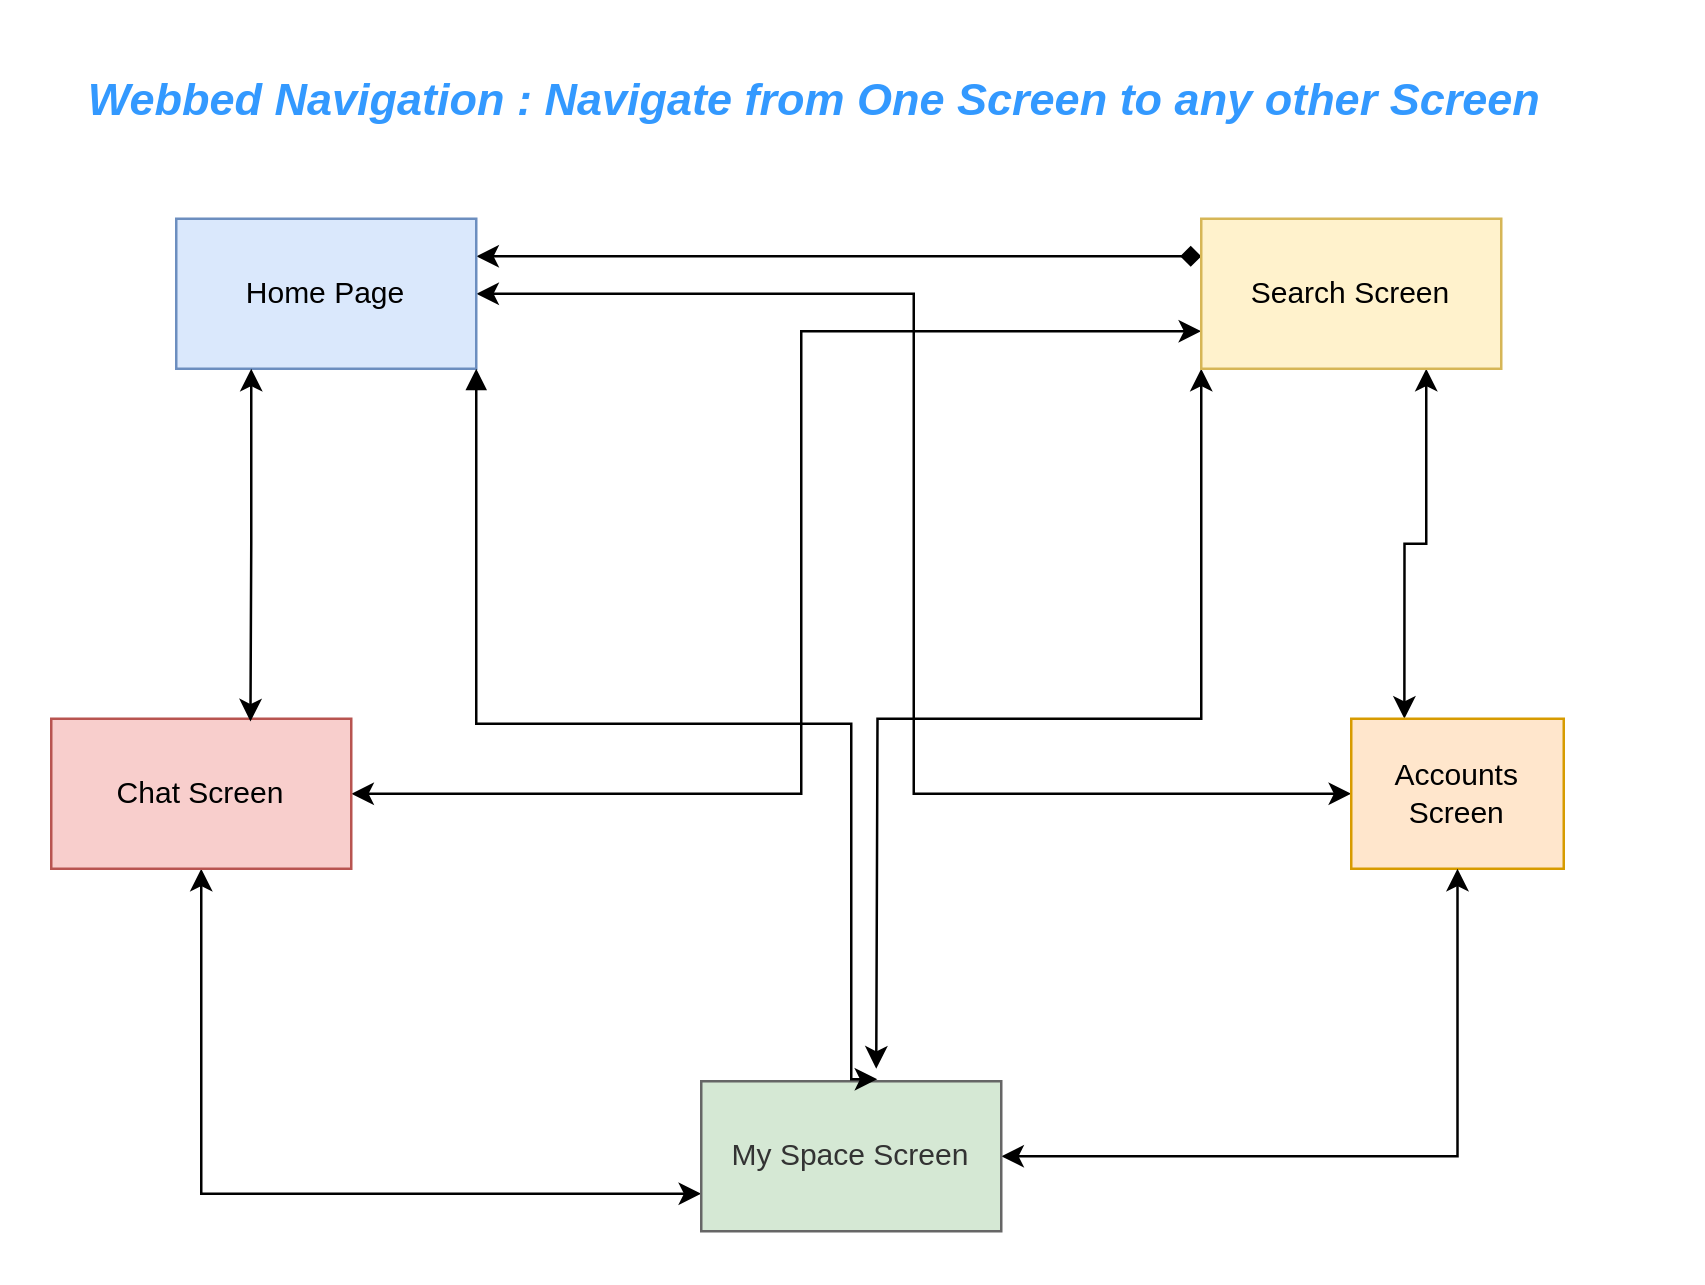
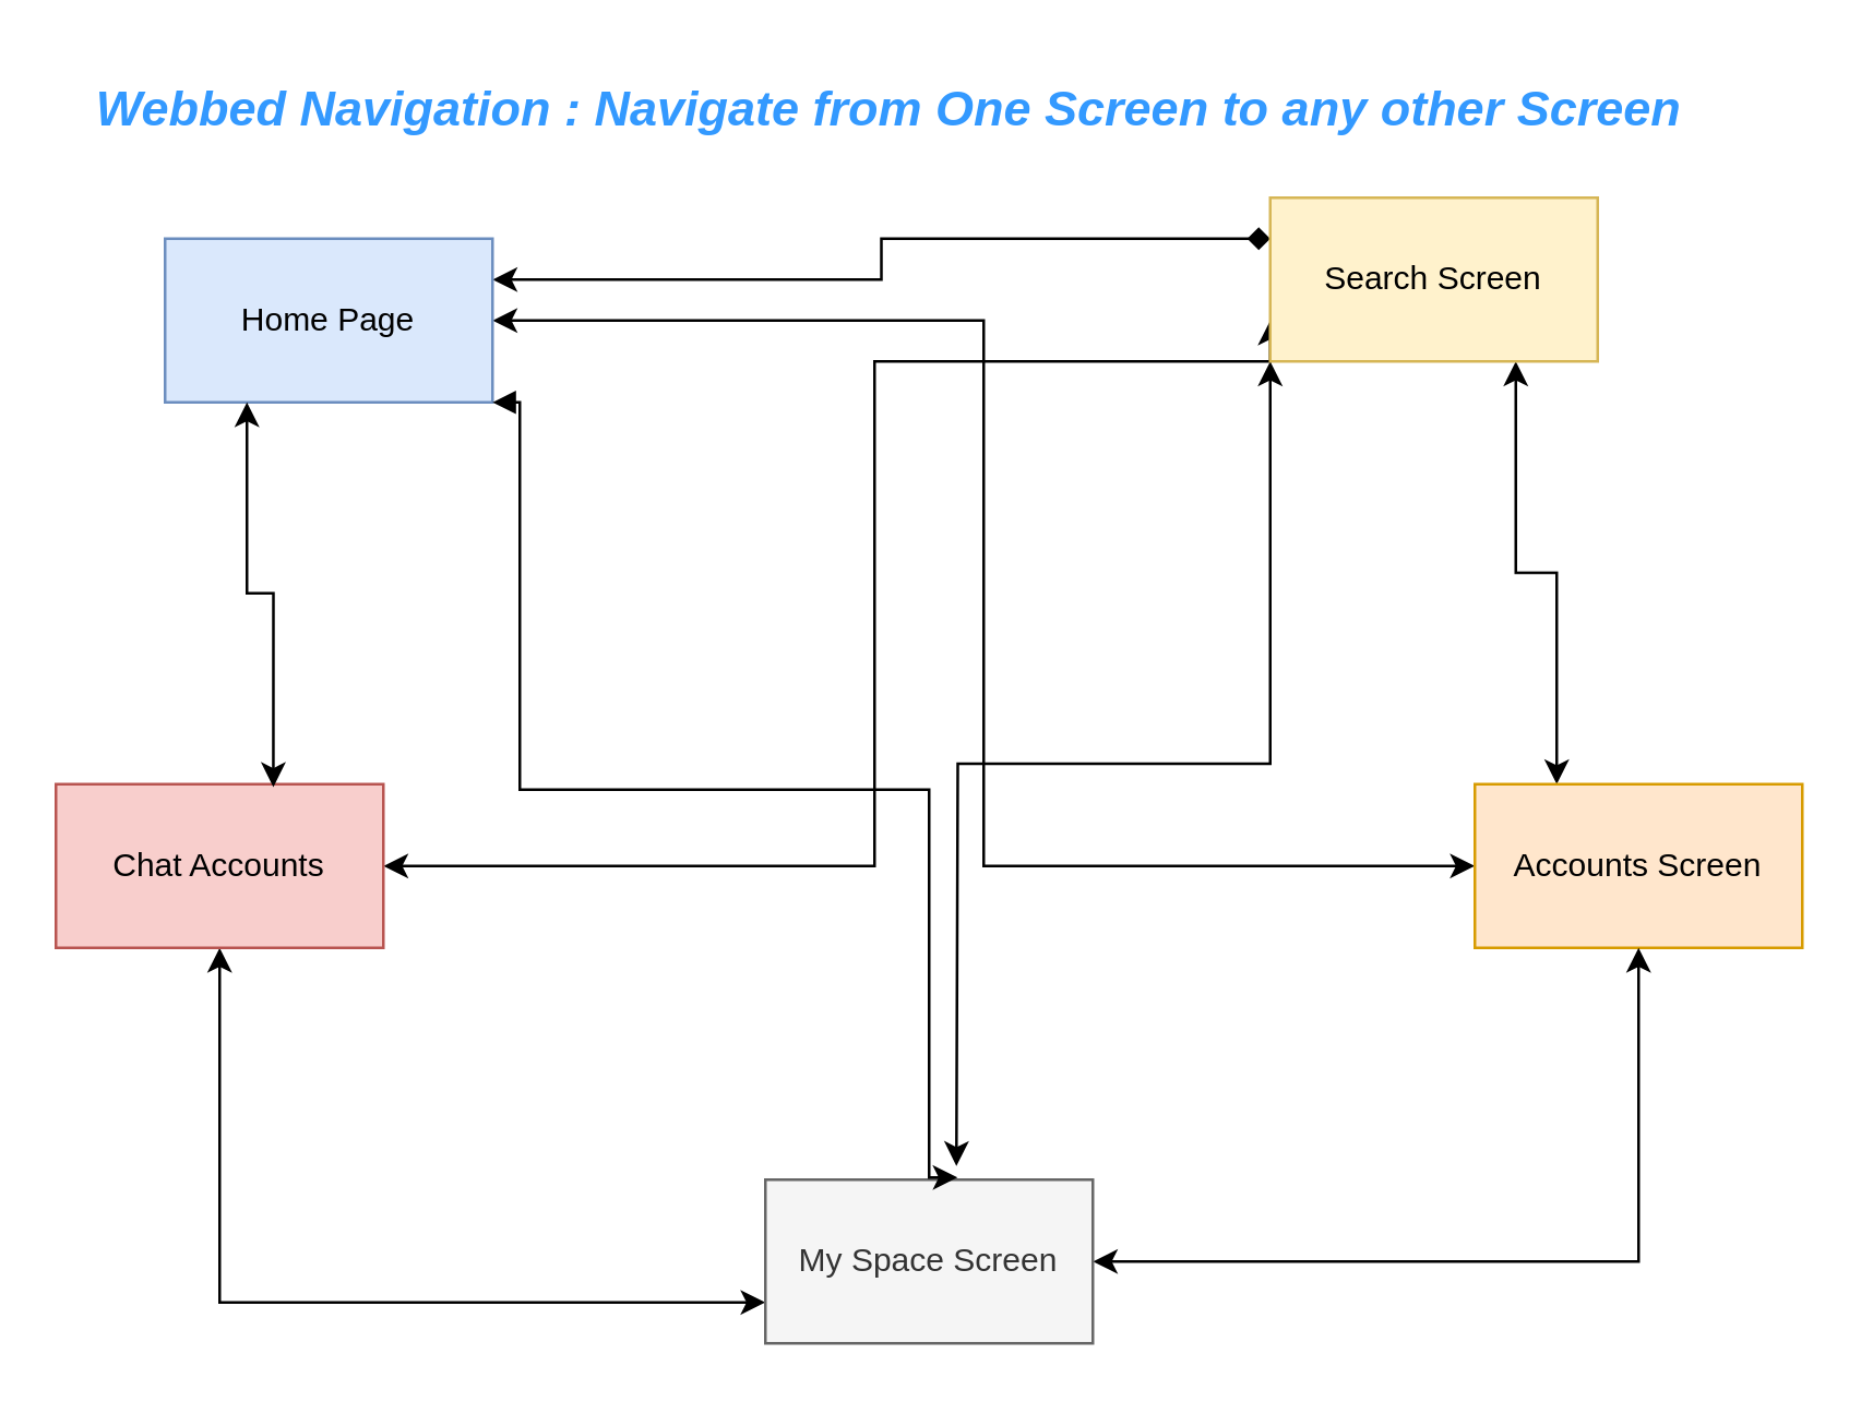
  <mxCell id="0" />
  <mxCell id="1" parent="0" />
  <mxCell id="2" style="edgeStyle=orthogonalEdgeStyle;rounded=0;orthogonalLoop=1;jettySize=auto;html=1;exitX=1;exitY=0.25;exitDx=0;exitDy=0;entryX=0;entryY=0.25;entryDx=0;entryDy=0;startArrow=classic;startFill=1;endArrow=diamond;" edge="1" parent="1" source="4" target="10"><mxGeometry relative="1" as="geometry" /></mxCell>
  <mxCell id="3" style="edgeStyle=orthogonalEdgeStyle;rounded=0;orthogonalLoop=1;jettySize=auto;html=1;exitX=1;exitY=0.5;exitDx=0;exitDy=0;entryX=0;entryY=0.5;entryDx=0;entryDy=0;startArrow=classic;startFill=1;" edge="1" parent="1" source="4" target="11"><mxGeometry relative="1" as="geometry" /></mxCell>
- <mxCell id="4" value="Home Page" style="rounded=0;whiteSpace=wrap;html=1;fillColor=#dae8fc;strokeColor=#6c8ebf;" vertex="1" parent="1"><mxGeometry x="70" y="87" width="120" height="60" as="geometry" /></mxCell>
+ <mxCell id="4" value="Home Page" style="rounded=0;whiteSpace=wrap;html=1;fillColor=#dae8fc;strokeColor=#6c8ebf;" vertex="1" parent="1"><mxGeometry x="60" y="87" width="120" height="60" as="geometry" /></mxCell>
  <mxCell id="5" style="edgeStyle=orthogonalEdgeStyle;rounded=0;orthogonalLoop=1;jettySize=auto;html=1;exitX=1;exitY=1;exitDx=0;exitDy=0;entryX=0;entryY=0.75;entryDx=0;entryDy=0;startArrow=classic;startFill=1;" edge="1" parent="1" target="13"><mxGeometry relative="1" as="geometry"><mxPoint x="80" y="347" as="sourcePoint" /><mxPoint x="220" y="477" as="targetPoint" /><Array as="points"><mxPoint x="80" y="477" /></Array></mxGeometry></mxCell>
  <mxCell id="6" style="edgeStyle=orthogonalEdgeStyle;rounded=0;orthogonalLoop=1;jettySize=auto;html=1;exitX=1;exitY=0.5;exitDx=0;exitDy=0;entryX=0;entryY=0.75;entryDx=0;entryDy=0;startArrow=classic;startFill=1;" edge="1" parent="1" source="7" target="10"><mxGeometry relative="1" as="geometry"><Array as="points"><mxPoint x="320" y="317" /><mxPoint x="320" y="132" /></Array></mxGeometry></mxCell>
- <mxCell id="7" value="Chat Screen" style="rounded=0;whiteSpace=wrap;html=1;fillColor=#f8cecc;strokeColor=#b85450;" vertex="1" parent="1"><mxGeometry x="20" y="287" width="120" height="60" as="geometry" /></mxCell>
+ <mxCell id="7" value="Chat Accounts" style="rounded=0;whiteSpace=wrap;html=1;fillColor=#f8cecc;strokeColor=#b85450;" vertex="1" parent="1"><mxGeometry x="20" y="287" width="120" height="60" as="geometry" /></mxCell>
  <mxCell id="8" style="edgeStyle=orthogonalEdgeStyle;rounded=0;orthogonalLoop=1;jettySize=auto;html=1;exitX=0.75;exitY=1;exitDx=0;exitDy=0;entryX=0.25;entryY=0;entryDx=0;entryDy=0;startArrow=classic;startFill=1;" edge="1" parent="1" source="10" target="11"><mxGeometry relative="1" as="geometry" /></mxCell>
  <mxCell id="9" style="edgeStyle=orthogonalEdgeStyle;rounded=0;orthogonalLoop=1;jettySize=auto;html=1;exitX=0;exitY=1;exitDx=0;exitDy=0;startArrow=classic;startFill=1;" edge="1" parent="1" source="10"><mxGeometry relative="1" as="geometry"><mxPoint x="350" y="427" as="targetPoint" /></mxGeometry></mxCell>
- <mxCell id="10" value="Search Screen" style="rounded=0;whiteSpace=wrap;html=1;fillColor=#fff2cc;strokeColor=#d6b656;" vertex="1" parent="1"><mxGeometry x="480" y="87" width="120" height="60" as="geometry" /></mxCell>
- <mxCell id="11" value="Accounts Screen" style="rounded=0;whiteSpace=wrap;html=1;fillColor=#ffe6cc;strokeColor=#d79b00;" vertex="1" parent="1"><mxGeometry x="540" y="287" width="85" height="60" as="geometry" /></mxCell>
+ <mxCell id="10" value="Search Screen" style="rounded=0;whiteSpace=wrap;html=1;fillColor=#fff2cc;strokeColor=#d6b656;" vertex="1" parent="1"><mxGeometry x="465" y="72" width="120" height="60" as="geometry" /></mxCell>
+ <mxCell id="11" value="Accounts Screen" style="rounded=0;whiteSpace=wrap;html=1;fillColor=#ffe6cc;strokeColor=#d79b00;" vertex="1" parent="1"><mxGeometry x="540" y="287" width="120" height="60" as="geometry" /></mxCell>
  <mxCell id="12" style="edgeStyle=orthogonalEdgeStyle;rounded=0;orthogonalLoop=1;jettySize=auto;html=1;exitX=1;exitY=0.5;exitDx=0;exitDy=0;startArrow=classic;startFill=1;" edge="1" parent="1" source="13" target="11"><mxGeometry relative="1" as="geometry" /></mxCell>
- <mxCell id="13" value="My Space Screen" style="rounded=0;whiteSpace=wrap;html=1;fillColor=#d5e8d4;fontColor=#333333;strokeColor=#666666;" vertex="1" parent="1"><mxGeometry x="280" y="432" width="120" height="60" as="geometry" /></mxCell>
+ <mxCell id="13" value="My Space Screen" style="rounded=0;whiteSpace=wrap;html=1;fillColor=#f5f5f5;fontColor=#333333;strokeColor=#666666;" vertex="1" parent="1"><mxGeometry x="280" y="432" width="120" height="60" as="geometry" /></mxCell>
  <mxCell id="14" style="edgeStyle=orthogonalEdgeStyle;rounded=0;orthogonalLoop=1;jettySize=auto;html=1;exitX=0.25;exitY=1;exitDx=0;exitDy=0;entryX=0.664;entryY=0.018;entryDx=0;entryDy=0;entryPerimeter=0;startArrow=classic;startFill=1;" edge="1" parent="1" source="4" target="7"><mxGeometry relative="1" as="geometry" /></mxCell>
  <mxCell id="15" style="edgeStyle=orthogonalEdgeStyle;rounded=0;orthogonalLoop=1;jettySize=auto;html=1;exitX=1;exitY=1;exitDx=0;exitDy=0;entryX=0.587;entryY=-0.014;entryDx=0;entryDy=0;entryPerimeter=0;startArrow=block;startFill=1;" edge="1" parent="1" source="4" target="13"><mxGeometry relative="1" as="geometry"><Array as="points"><mxPoint x="190" y="289" /><mxPoint x="340" y="289" /><mxPoint x="340" y="431" /></Array></mxGeometry></mxCell>
  <mxCell id="16" value="&lt;b&gt;&lt;font color=&quot;#3399ff&quot; style=&quot;font-size: 18px;&quot;&gt;&lt;i&gt;Webbed Navigation : Navigate from One Screen to any other Screen&lt;br&gt;&lt;/i&gt;&lt;/font&gt;&lt;/b&gt;" style="text;html=1;align=center;verticalAlign=middle;resizable=0;points=[];autosize=1;strokeColor=none;fillColor=none;" vertex="1" parent="1"><mxGeometry x="20" y="20" width="610" height="40" as="geometry" /></mxCell>
